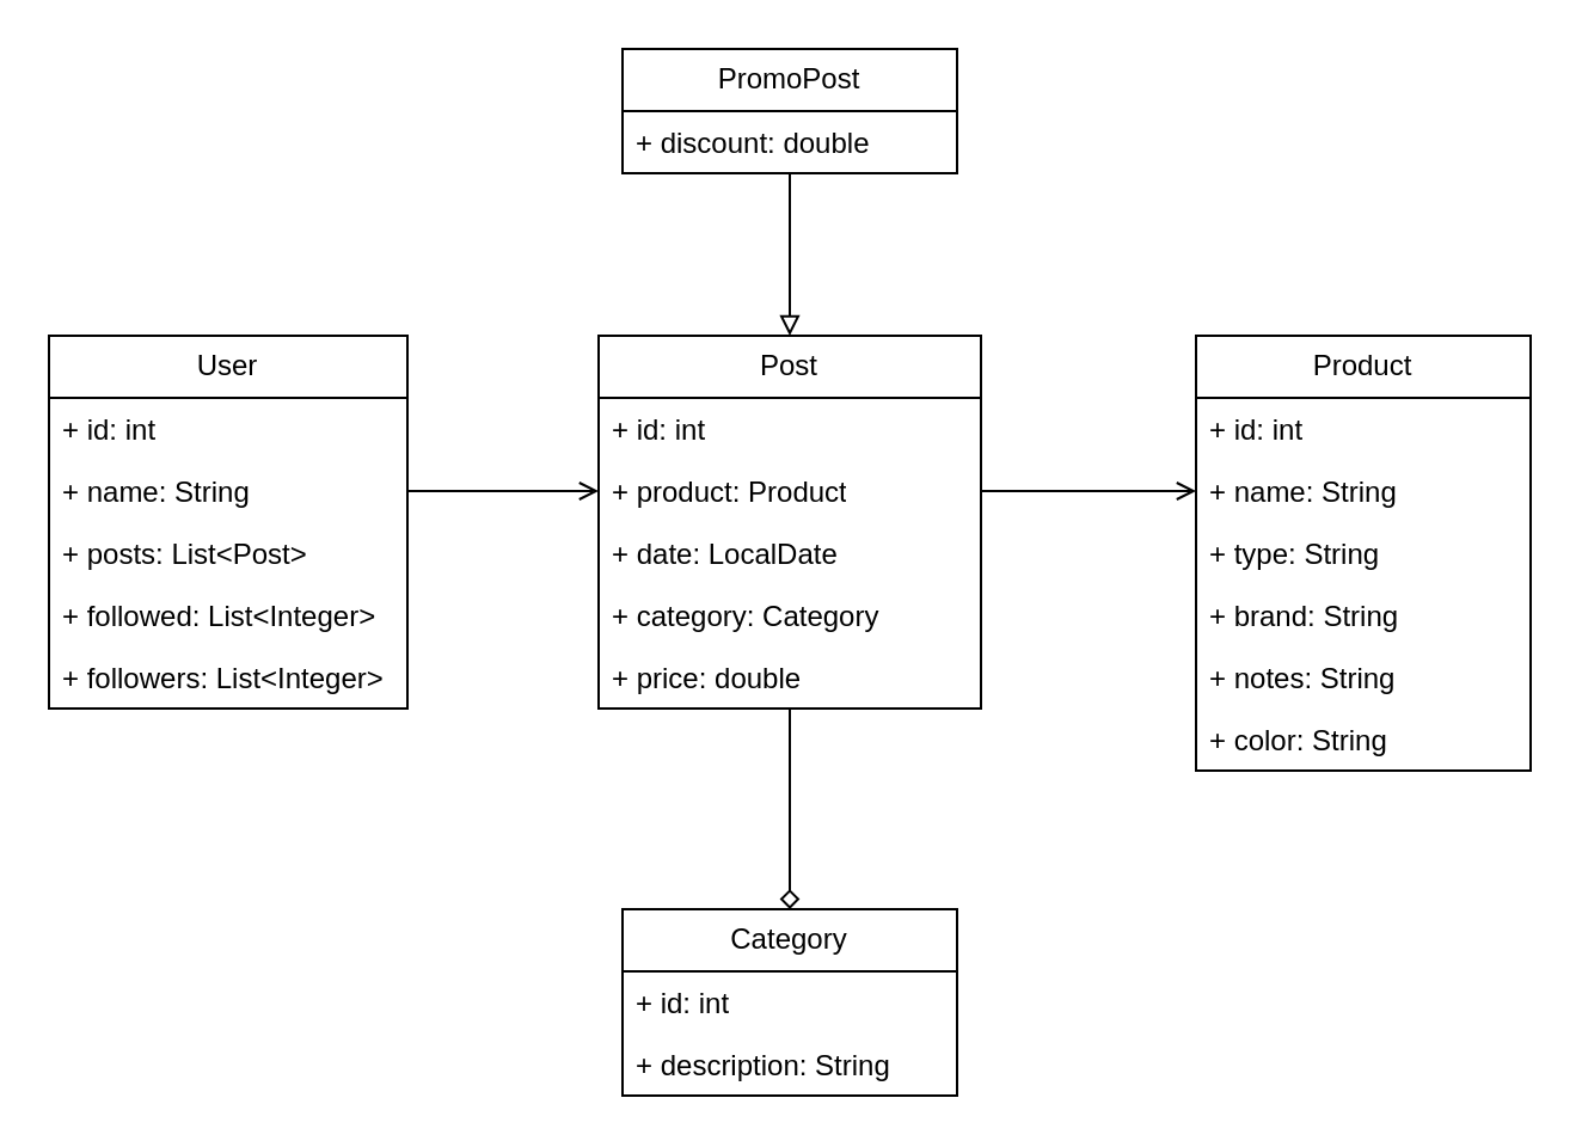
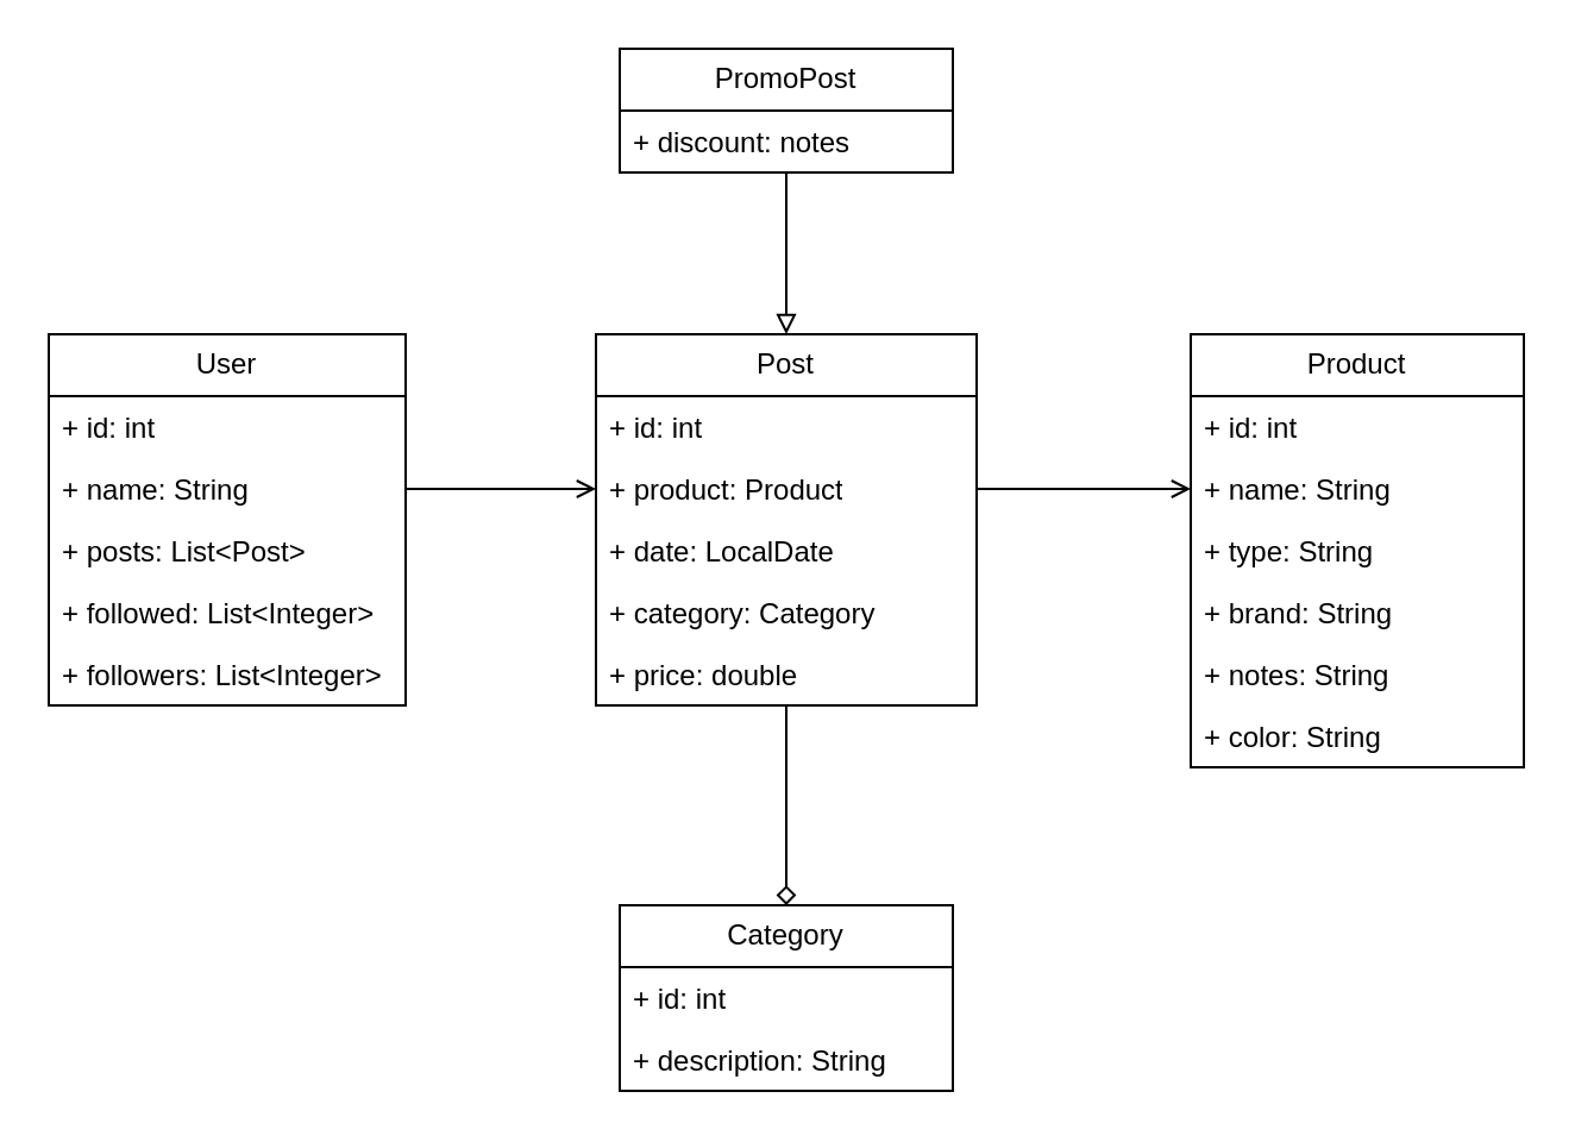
  <mxCell id="0" />
  <mxCell id="1" parent="0" />
  <mxCell id="2" value="User" style="swimlane;fontStyle=0;childLayout=stackLayout;horizontal=1;startSize=26;fillColor=none;horizontalStack=0;resizeParent=1;resizeParentMax=0;resizeLast=0;collapsible=1;marginBottom=0;whiteSpace=wrap;html=1;" parent="1" vertex="1"><mxGeometry x="20" y="140" width="150" height="156" as="geometry" /></mxCell>
  <mxCell id="3" value="+ id: int" style="text;strokeColor=none;fillColor=none;align=left;verticalAlign=top;spacingLeft=4;spacingRight=4;overflow=hidden;rotatable=0;points=[[0,0.5],[1,0.5]];portConstraint=eastwest;whiteSpace=wrap;html=1;" parent="2" vertex="1"><mxGeometry y="26" width="150" height="26" as="geometry" /></mxCell>
  <mxCell id="4" value="+ name: String" style="text;strokeColor=none;fillColor=none;align=left;verticalAlign=top;spacingLeft=4;spacingRight=4;overflow=hidden;rotatable=0;points=[[0,0.5],[1,0.5]];portConstraint=eastwest;whiteSpace=wrap;html=1;" parent="2" vertex="1"><mxGeometry y="52" width="150" height="26" as="geometry" /></mxCell>
  <mxCell id="5" value="+ posts: List&amp;lt;Post&amp;gt;" style="text;strokeColor=none;fillColor=none;align=left;verticalAlign=top;spacingLeft=4;spacingRight=4;overflow=hidden;rotatable=0;points=[[0,0.5],[1,0.5]];portConstraint=eastwest;whiteSpace=wrap;html=1;" parent="2" vertex="1"><mxGeometry y="78" width="150" height="26" as="geometry" /></mxCell>
  <mxCell id="6" value="+ followed: List&amp;lt;Integer&amp;gt;" style="text;strokeColor=none;fillColor=none;align=left;verticalAlign=top;spacingLeft=4;spacingRight=4;overflow=hidden;rotatable=0;points=[[0,0.5],[1,0.5]];portConstraint=eastwest;whiteSpace=wrap;html=1;" parent="2" vertex="1"><mxGeometry y="104" width="150" height="26" as="geometry" /></mxCell>
  <mxCell id="7" value="+ followers: List&amp;lt;Integer&amp;gt;" style="text;strokeColor=none;fillColor=none;align=left;verticalAlign=top;spacingLeft=4;spacingRight=4;overflow=hidden;rotatable=0;points=[[0,0.5],[1,0.5]];portConstraint=eastwest;whiteSpace=wrap;html=1;" parent="2" vertex="1"><mxGeometry y="130" width="150" height="26" as="geometry" /></mxCell>
  <mxCell id="8" style="edgeStyle=orthogonalEdgeStyle;rounded=0;orthogonalLoop=1;jettySize=auto;html=1;entryX=0.5;entryY=0;entryDx=0;entryDy=0;endArrow=diamond;endFill=0;" parent="1" source="9" target="24" edge="1"><mxGeometry relative="1" as="geometry" /></mxCell>
  <mxCell id="9" value="Post" style="swimlane;fontStyle=0;childLayout=stackLayout;horizontal=1;startSize=26;fillColor=none;horizontalStack=0;resizeParent=1;resizeParentMax=0;resizeLast=0;collapsible=1;marginBottom=0;whiteSpace=wrap;html=1;" parent="1" vertex="1"><mxGeometry x="250" y="140" width="160" height="156" as="geometry" /></mxCell>
  <mxCell id="10" value="+ id: int" style="text;strokeColor=none;fillColor=none;align=left;verticalAlign=top;spacingLeft=4;spacingRight=4;overflow=hidden;rotatable=0;points=[[0,0.5],[1,0.5]];portConstraint=eastwest;whiteSpace=wrap;html=1;" parent="9" vertex="1"><mxGeometry y="26" width="160" height="26" as="geometry" /></mxCell>
  <mxCell id="11" value="+ product: Product&lt;br&gt;" style="text;strokeColor=none;fillColor=none;align=left;verticalAlign=top;spacingLeft=4;spacingRight=4;overflow=hidden;rotatable=0;points=[[0,0.5],[1,0.5]];portConstraint=eastwest;whiteSpace=wrap;html=1;" parent="9" vertex="1"><mxGeometry y="52" width="160" height="26" as="geometry" /></mxCell>
  <mxCell id="12" value="+ date: LocalDate" style="text;strokeColor=none;fillColor=none;align=left;verticalAlign=top;spacingLeft=4;spacingRight=4;overflow=hidden;rotatable=0;points=[[0,0.5],[1,0.5]];portConstraint=eastwest;whiteSpace=wrap;html=1;" parent="9" vertex="1"><mxGeometry y="78" width="160" height="26" as="geometry" /></mxCell>
  <mxCell id="13" value="+ category: Category" style="text;strokeColor=none;fillColor=none;align=left;verticalAlign=top;spacingLeft=4;spacingRight=4;overflow=hidden;rotatable=0;points=[[0,0.5],[1,0.5]];portConstraint=eastwest;whiteSpace=wrap;html=1;" parent="9" vertex="1"><mxGeometry y="104" width="160" height="26" as="geometry" /></mxCell>
  <mxCell id="14" value="+ price: double" style="text;strokeColor=none;fillColor=none;align=left;verticalAlign=top;spacingLeft=4;spacingRight=4;overflow=hidden;rotatable=0;points=[[0,0.5],[1,0.5]];portConstraint=eastwest;whiteSpace=wrap;html=1;" parent="9" vertex="1"><mxGeometry y="130" width="160" height="26" as="geometry" /></mxCell>
  <mxCell id="15" value="Product" style="swimlane;fontStyle=0;childLayout=stackLayout;horizontal=1;startSize=26;fillColor=none;horizontalStack=0;resizeParent=1;resizeParentMax=0;resizeLast=0;collapsible=1;marginBottom=0;whiteSpace=wrap;html=1;" parent="1" vertex="1"><mxGeometry x="500" y="140" width="140" height="182" as="geometry" /></mxCell>
  <mxCell id="16" value="+ id: int" style="text;strokeColor=none;fillColor=none;align=left;verticalAlign=top;spacingLeft=4;spacingRight=4;overflow=hidden;rotatable=0;points=[[0,0.5],[1,0.5]];portConstraint=eastwest;whiteSpace=wrap;html=1;" parent="15" vertex="1"><mxGeometry y="26" width="140" height="26" as="geometry" /></mxCell>
  <mxCell id="17" value="+ name: String" style="text;strokeColor=none;fillColor=none;align=left;verticalAlign=top;spacingLeft=4;spacingRight=4;overflow=hidden;rotatable=0;points=[[0,0.5],[1,0.5]];portConstraint=eastwest;whiteSpace=wrap;html=1;" parent="15" vertex="1"><mxGeometry y="52" width="140" height="26" as="geometry" /></mxCell>
  <mxCell id="18" value="+ type: String" style="text;strokeColor=none;fillColor=none;align=left;verticalAlign=top;spacingLeft=4;spacingRight=4;overflow=hidden;rotatable=0;points=[[0,0.5],[1,0.5]];portConstraint=eastwest;whiteSpace=wrap;html=1;" parent="15" vertex="1"><mxGeometry y="78" width="140" height="26" as="geometry" /></mxCell>
  <mxCell id="19" value="+ brand: String" style="text;strokeColor=none;fillColor=none;align=left;verticalAlign=top;spacingLeft=4;spacingRight=4;overflow=hidden;rotatable=0;points=[[0,0.5],[1,0.5]];portConstraint=eastwest;whiteSpace=wrap;html=1;" parent="15" vertex="1"><mxGeometry y="104" width="140" height="26" as="geometry" /></mxCell>
  <mxCell id="20" value="+ notes: String" style="text;strokeColor=none;fillColor=none;align=left;verticalAlign=top;spacingLeft=4;spacingRight=4;overflow=hidden;rotatable=0;points=[[0,0.5],[1,0.5]];portConstraint=eastwest;whiteSpace=wrap;html=1;" parent="15" vertex="1"><mxGeometry y="130" width="140" height="26" as="geometry" /></mxCell>
  <mxCell id="21" value="+ color: String" style="text;strokeColor=none;fillColor=none;align=left;verticalAlign=top;spacingLeft=4;spacingRight=4;overflow=hidden;rotatable=0;points=[[0,0.5],[1,0.5]];portConstraint=eastwest;whiteSpace=wrap;html=1;" parent="15" vertex="1"><mxGeometry y="156" width="140" height="26" as="geometry" /></mxCell>
  <mxCell id="22" style="edgeStyle=orthogonalEdgeStyle;rounded=0;orthogonalLoop=1;jettySize=auto;html=1;exitX=1;exitY=0.5;exitDx=0;exitDy=0;entryX=0;entryY=0.5;entryDx=0;entryDy=0;endArrow=open;endFill=0;" parent="1" source="4" target="11" edge="1"><mxGeometry relative="1" as="geometry" /></mxCell>
  <mxCell id="23" style="edgeStyle=orthogonalEdgeStyle;rounded=0;orthogonalLoop=1;jettySize=auto;html=1;exitX=1;exitY=0.5;exitDx=0;exitDy=0;entryX=0;entryY=0.5;entryDx=0;entryDy=0;endArrow=open;endFill=0;" parent="1" source="11" target="17" edge="1"><mxGeometry relative="1" as="geometry" /></mxCell>
  <mxCell id="24" value="Category" style="swimlane;fontStyle=0;childLayout=stackLayout;horizontal=1;startSize=26;fillColor=none;horizontalStack=0;resizeParent=1;resizeParentMax=0;resizeLast=0;collapsible=1;marginBottom=0;whiteSpace=wrap;html=1;" parent="1" vertex="1"><mxGeometry x="260" y="380" width="140" height="78" as="geometry" /></mxCell>
  <mxCell id="25" value="+ id: int" style="text;strokeColor=none;fillColor=none;align=left;verticalAlign=top;spacingLeft=4;spacingRight=4;overflow=hidden;rotatable=0;points=[[0,0.5],[1,0.5]];portConstraint=eastwest;whiteSpace=wrap;html=1;" parent="24" vertex="1"><mxGeometry y="26" width="140" height="26" as="geometry" /></mxCell>
  <mxCell id="26" value="+ description: String" style="text;strokeColor=none;fillColor=none;align=left;verticalAlign=top;spacingLeft=4;spacingRight=4;overflow=hidden;rotatable=0;points=[[0,0.5],[1,0.5]];portConstraint=eastwest;whiteSpace=wrap;html=1;" parent="24" vertex="1"><mxGeometry y="52" width="140" height="26" as="geometry" /></mxCell>
  <mxCell id="27" style="edgeStyle=orthogonalEdgeStyle;rounded=0;orthogonalLoop=1;jettySize=auto;html=1;endArrow=block;endFill=0;" edge="1" parent="1" source="28" target="9"><mxGeometry relative="1" as="geometry" /></mxCell>
  <mxCell id="28" value="PromoPost" style="swimlane;fontStyle=0;childLayout=stackLayout;horizontal=1;startSize=26;fillColor=none;horizontalStack=0;resizeParent=1;resizeParentMax=0;resizeLast=0;collapsible=1;marginBottom=0;whiteSpace=wrap;html=1;" parent="1" vertex="1"><mxGeometry x="260" y="20" width="140" height="52" as="geometry" /></mxCell>
- <mxCell id="29" value="+ discount: double" style="text;strokeColor=none;fillColor=none;align=left;verticalAlign=top;spacingLeft=4;spacingRight=4;overflow=hidden;rotatable=0;points=[[0,0.5],[1,0.5]];portConstraint=eastwest;whiteSpace=wrap;html=1;" parent="28" vertex="1"><mxGeometry y="26" width="140" height="26" as="geometry" /></mxCell>
+ <mxCell id="29" value="+ discount: notes" style="text;strokeColor=none;fillColor=none;align=left;verticalAlign=top;spacingLeft=4;spacingRight=4;overflow=hidden;rotatable=0;points=[[0,0.5],[1,0.5]];portConstraint=eastwest;whiteSpace=wrap;html=1;" parent="28" vertex="1"><mxGeometry y="26" width="140" height="26" as="geometry" /></mxCell>
